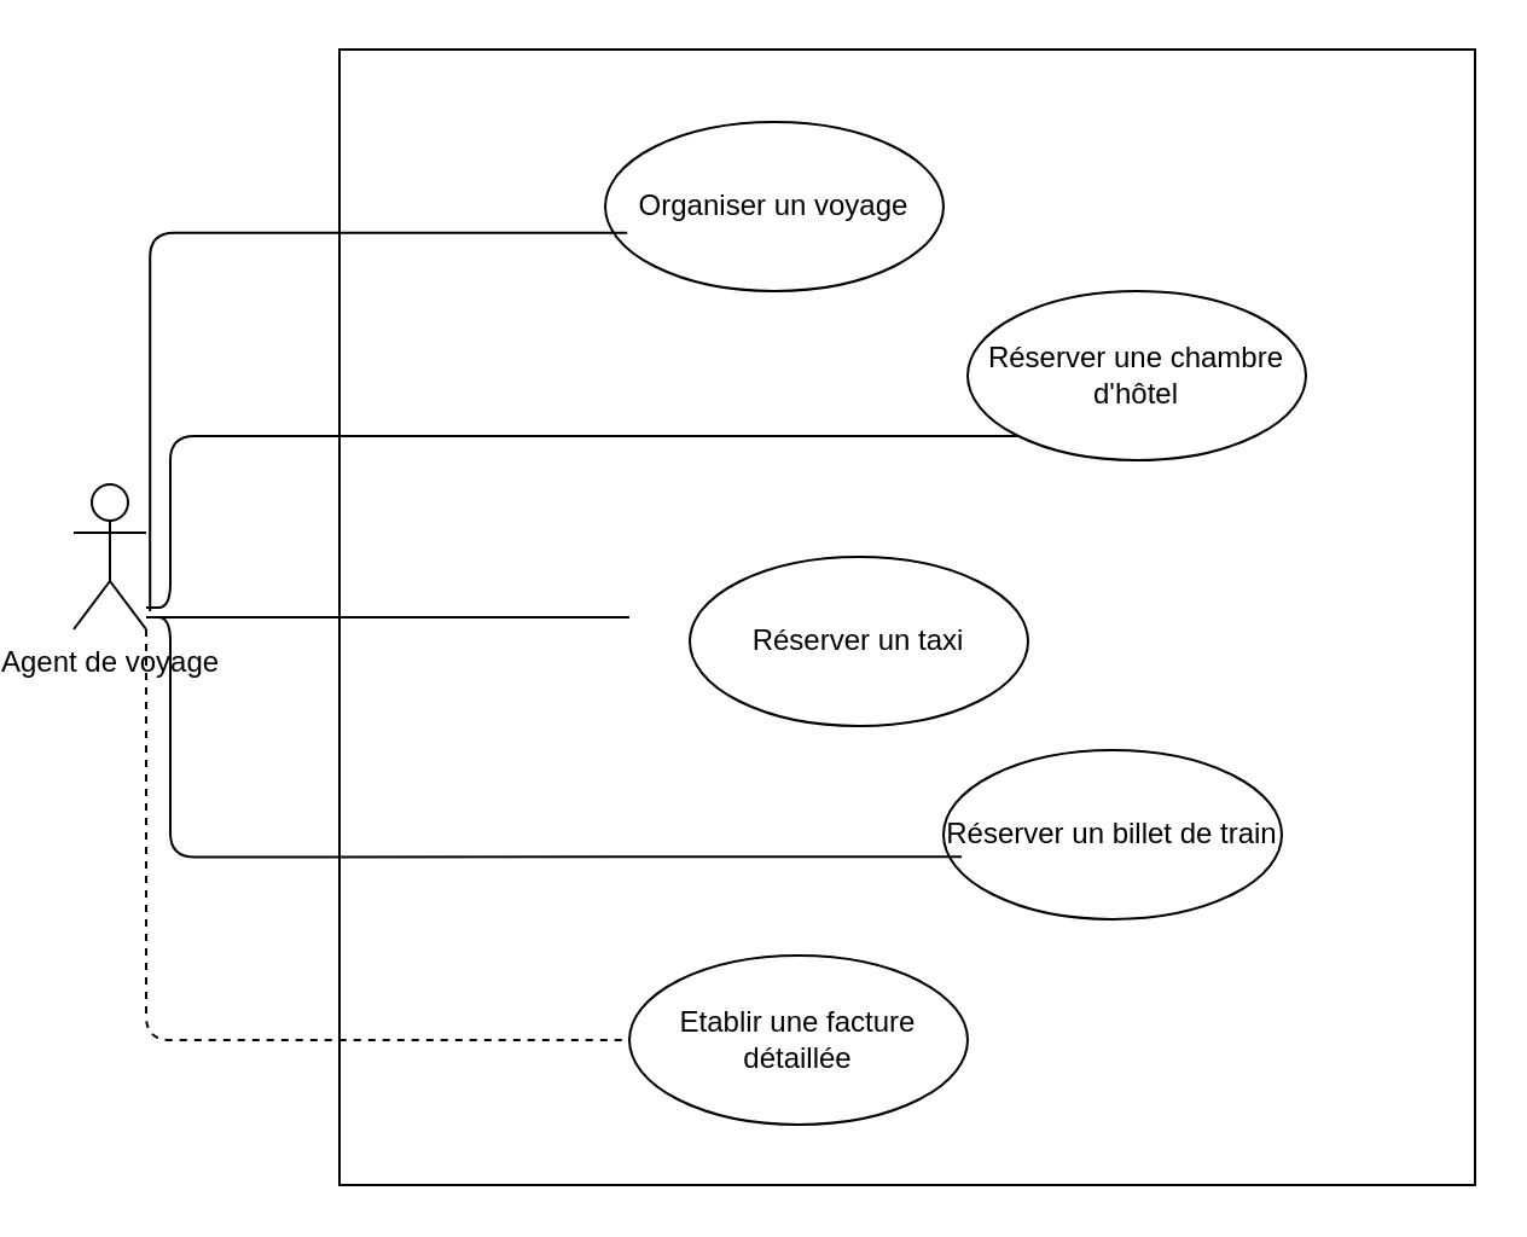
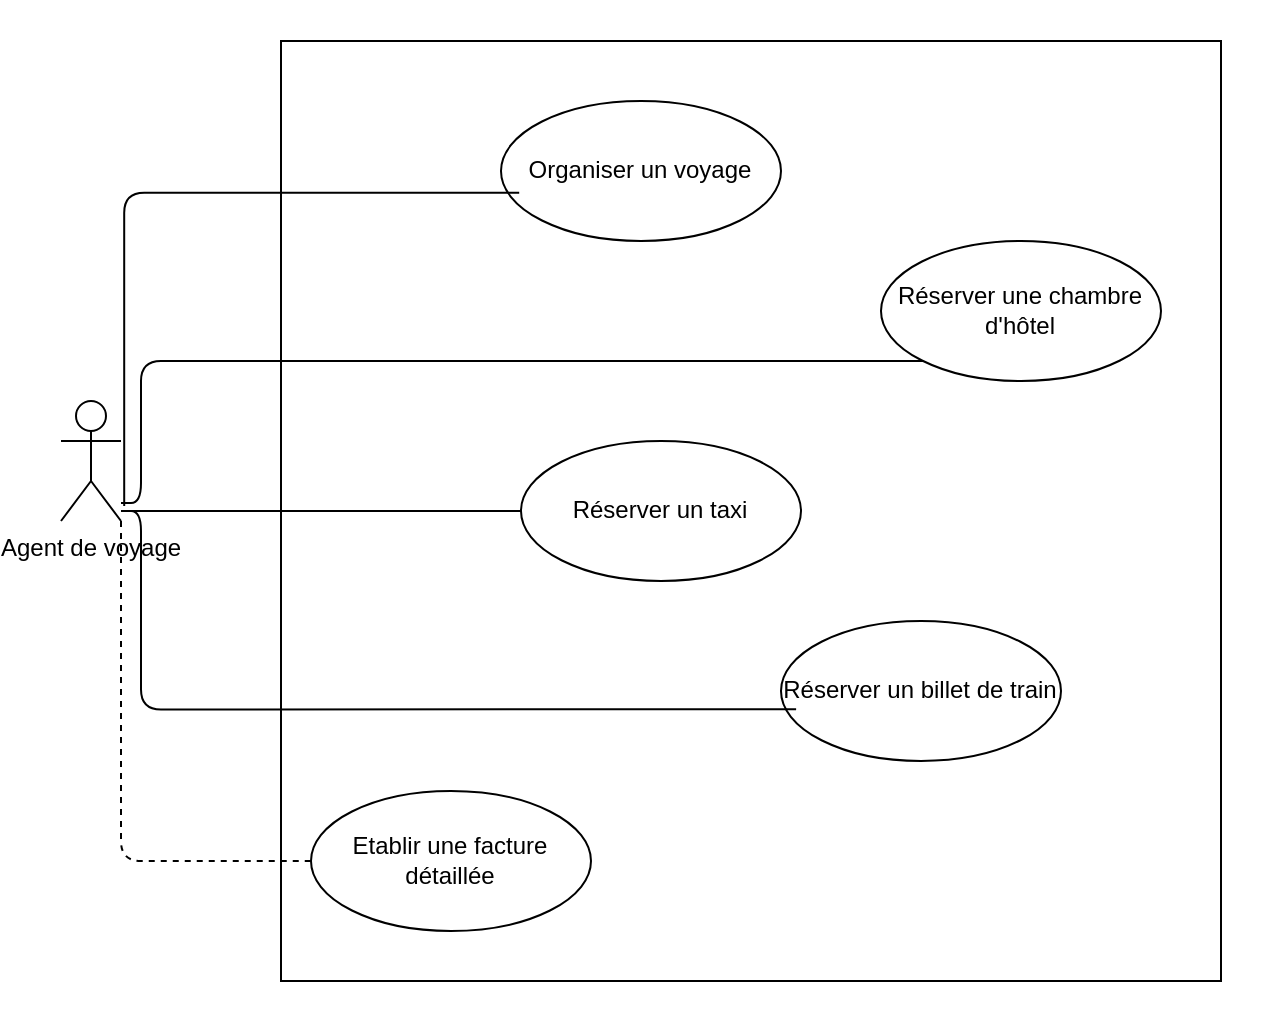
  <mxCell id="0" />
  <mxCell id="1" parent="0" />
  <mxCell id="2" value="" style="whiteSpace=wrap;html=1;aspect=fixed;" vertex="1" parent="1"><mxGeometry x="130" y="20" width="470" height="470" as="geometry" /></mxCell>
  <mxCell id="3" value="Agent de voyage" style="shape=umlActor;verticalLabelPosition=bottom;verticalAlign=top;html=1;" vertex="1" parent="1"><mxGeometry x="20" y="200" width="30" height="60" as="geometry" /></mxCell>
  <mxCell id="4" value="Organiser un voyage" style="ellipse;whiteSpace=wrap;html=1;" vertex="1" parent="1"><mxGeometry x="240" y="50" width="140" height="70" as="geometry" /></mxCell>
- <mxCell id="5" value="Réserver une chambre d'hôtel" style="ellipse;whiteSpace=wrap;html=1;" vertex="1" parent="1"><mxGeometry x="390" y="120" width="140" height="70" as="geometry" /></mxCell>
- <mxCell id="6" value="Réserver un taxi" style="ellipse;whiteSpace=wrap;html=1;" vertex="1" parent="1"><mxGeometry x="275" y="230" width="140" height="70" as="geometry" /></mxCell>
+ <mxCell id="5" value="Réserver une chambre d'hôtel" style="ellipse;whiteSpace=wrap;html=1;" vertex="1" parent="1"><mxGeometry x="430" y="120" width="140" height="70" as="geometry" /></mxCell>
+ <mxCell id="6" value="Réserver un taxi" style="ellipse;whiteSpace=wrap;html=1;" vertex="1" parent="1"><mxGeometry x="250" y="220" width="140" height="70" as="geometry" /></mxCell>
  <mxCell id="7" value="Réserver un billet de train" style="ellipse;whiteSpace=wrap;html=1;" vertex="1" parent="1"><mxGeometry x="380" y="310" width="140" height="70" as="geometry" /></mxCell>
- <mxCell id="8" value="Etablir une facture détaillée" style="ellipse;whiteSpace=wrap;html=1;" vertex="1" parent="1"><mxGeometry x="250" y="395" width="140" height="70" as="geometry" /></mxCell>
+ <mxCell id="8" value="Etablir une facture détaillée" style="ellipse;whiteSpace=wrap;html=1;" vertex="1" parent="1"><mxGeometry x="145" y="395" width="140" height="70" as="geometry" /></mxCell>
  <mxCell id="9" value="" style="line;strokeWidth=1;fillColor=none;align=left;verticalAlign=middle;spacingTop=-1;spacingLeft=3;spacingRight=3;rotatable=0;labelPosition=right;points=[];portConstraint=eastwest;" vertex="1" parent="1"><mxGeometry x="50" y="251" width="200" height="8" as="geometry" /></mxCell>
  <mxCell id="10" value="" style="endArrow=none;html=1;edgeStyle=orthogonalEdgeStyle;entryX=0.065;entryY=0.655;entryDx=0;entryDy=0;entryPerimeter=0;exitX=0.008;exitY=0.187;exitDx=0;exitDy=0;exitPerimeter=0;" edge="1" parent="1" source="9" target="4"><mxGeometry relative="1" as="geometry"><mxPoint x="60" y="230" as="sourcePoint" /><mxPoint x="220" y="230" as="targetPoint" /><Array as="points"><mxPoint x="52" y="96" /></Array></mxGeometry></mxCell>
  <mxCell id="11" value="" style="endArrow=none;html=1;edgeStyle=orthogonalEdgeStyle;" edge="1" parent="1" target="5"><mxGeometry relative="1" as="geometry"><mxPoint x="50" y="251" as="sourcePoint" /><mxPoint x="220" y="251" as="targetPoint" /><Array as="points"><mxPoint x="60" y="180" /></Array></mxGeometry></mxCell>
  <mxCell id="12" value="" style="endArrow=none;html=1;edgeStyle=orthogonalEdgeStyle;entryX=0.054;entryY=0.631;entryDx=0;entryDy=0;entryPerimeter=0;" edge="1" parent="1" target="7"><mxGeometry relative="1" as="geometry"><mxPoint x="50" y="255" as="sourcePoint" /><mxPoint x="210" y="260" as="targetPoint" /><Array as="points"><mxPoint x="60" y="354" /></Array></mxGeometry></mxCell>
  <mxCell id="13" value="" style="endArrow=none;html=1;edgeStyle=orthogonalEdgeStyle;dashed=1;" edge="1" parent="1" source="3" target="8"><mxGeometry relative="1" as="geometry"><mxPoint x="50" y="260" as="sourcePoint" /><mxPoint x="210" y="260" as="targetPoint" /><Array as="points"><mxPoint x="50" y="430" /></Array></mxGeometry></mxCell>
